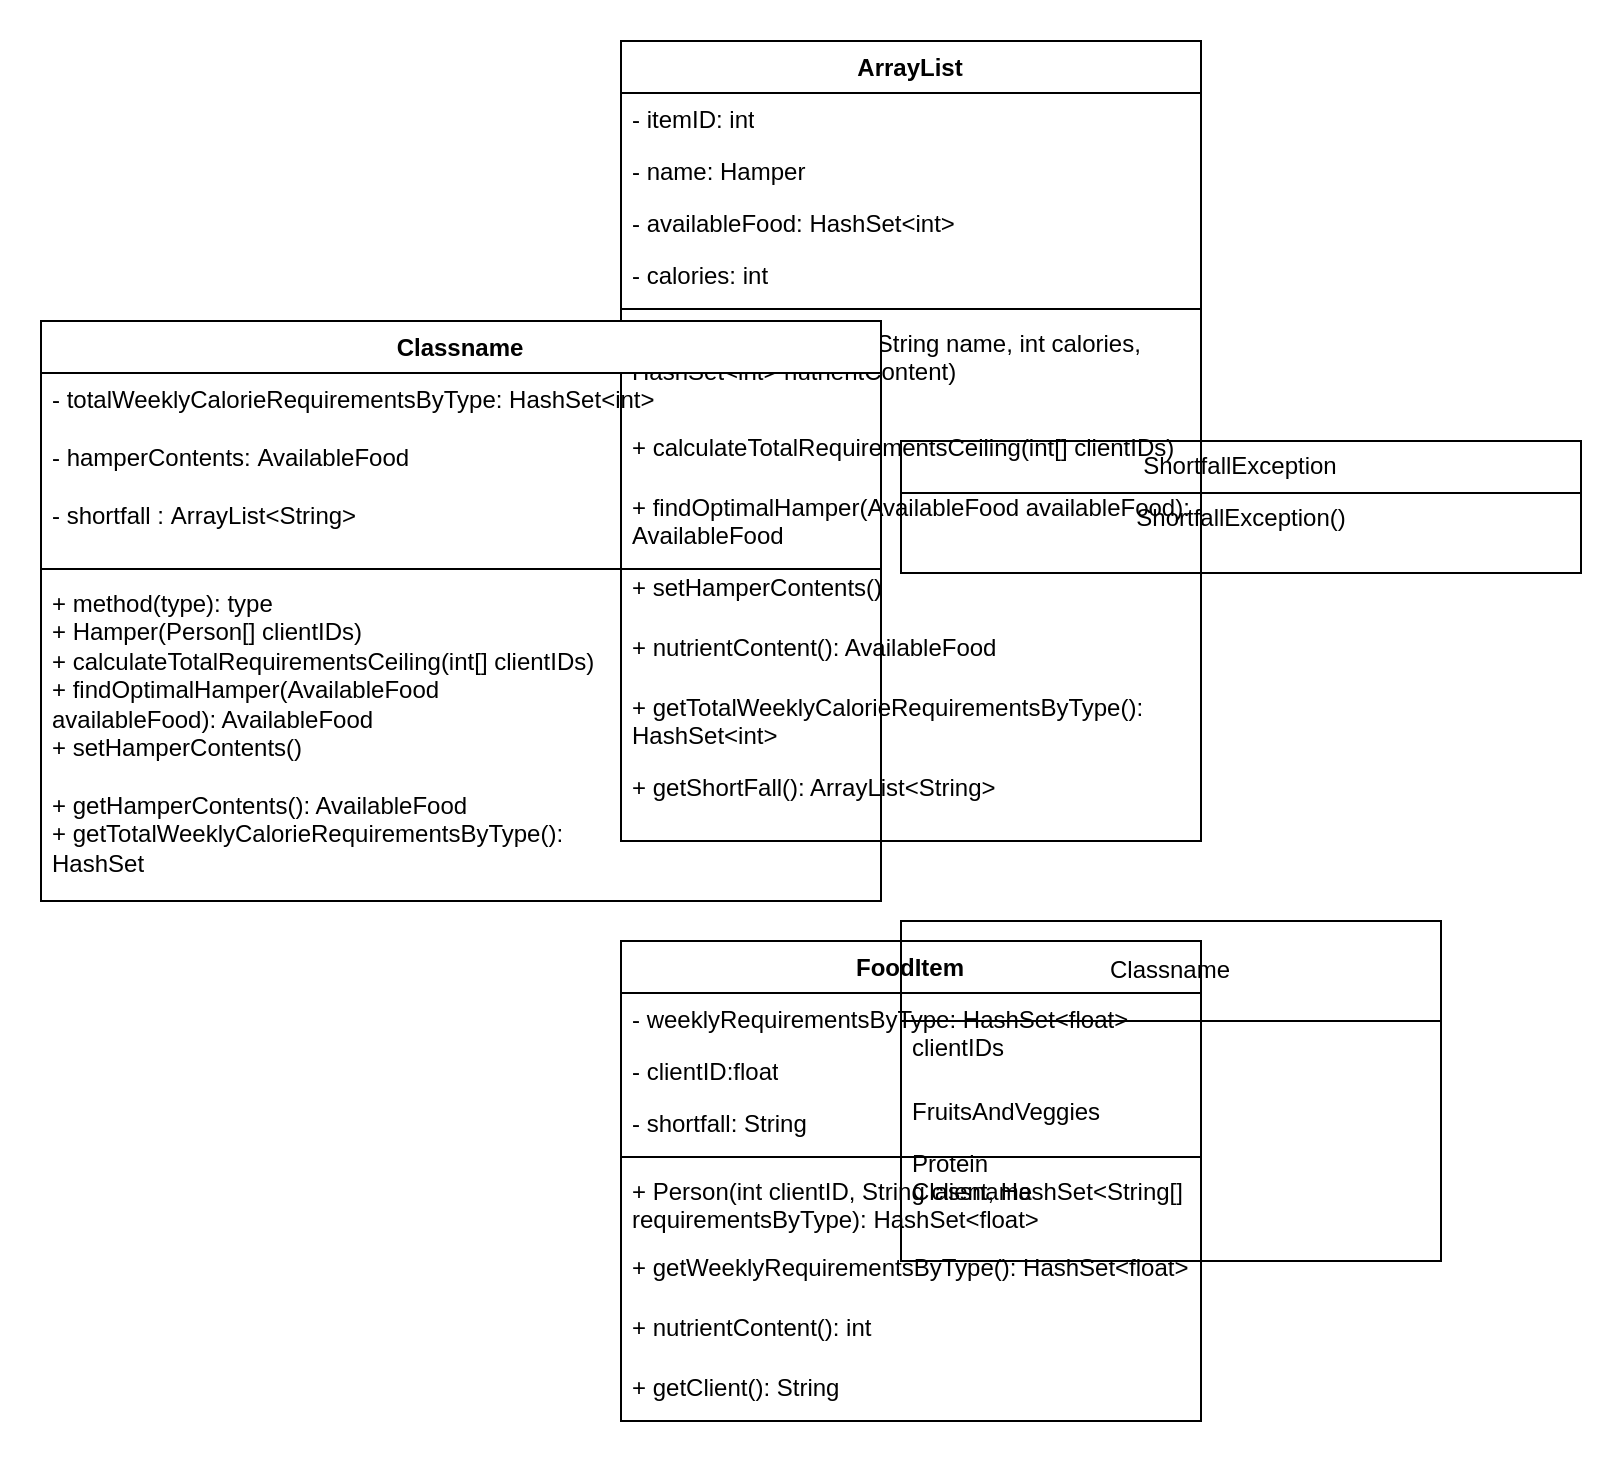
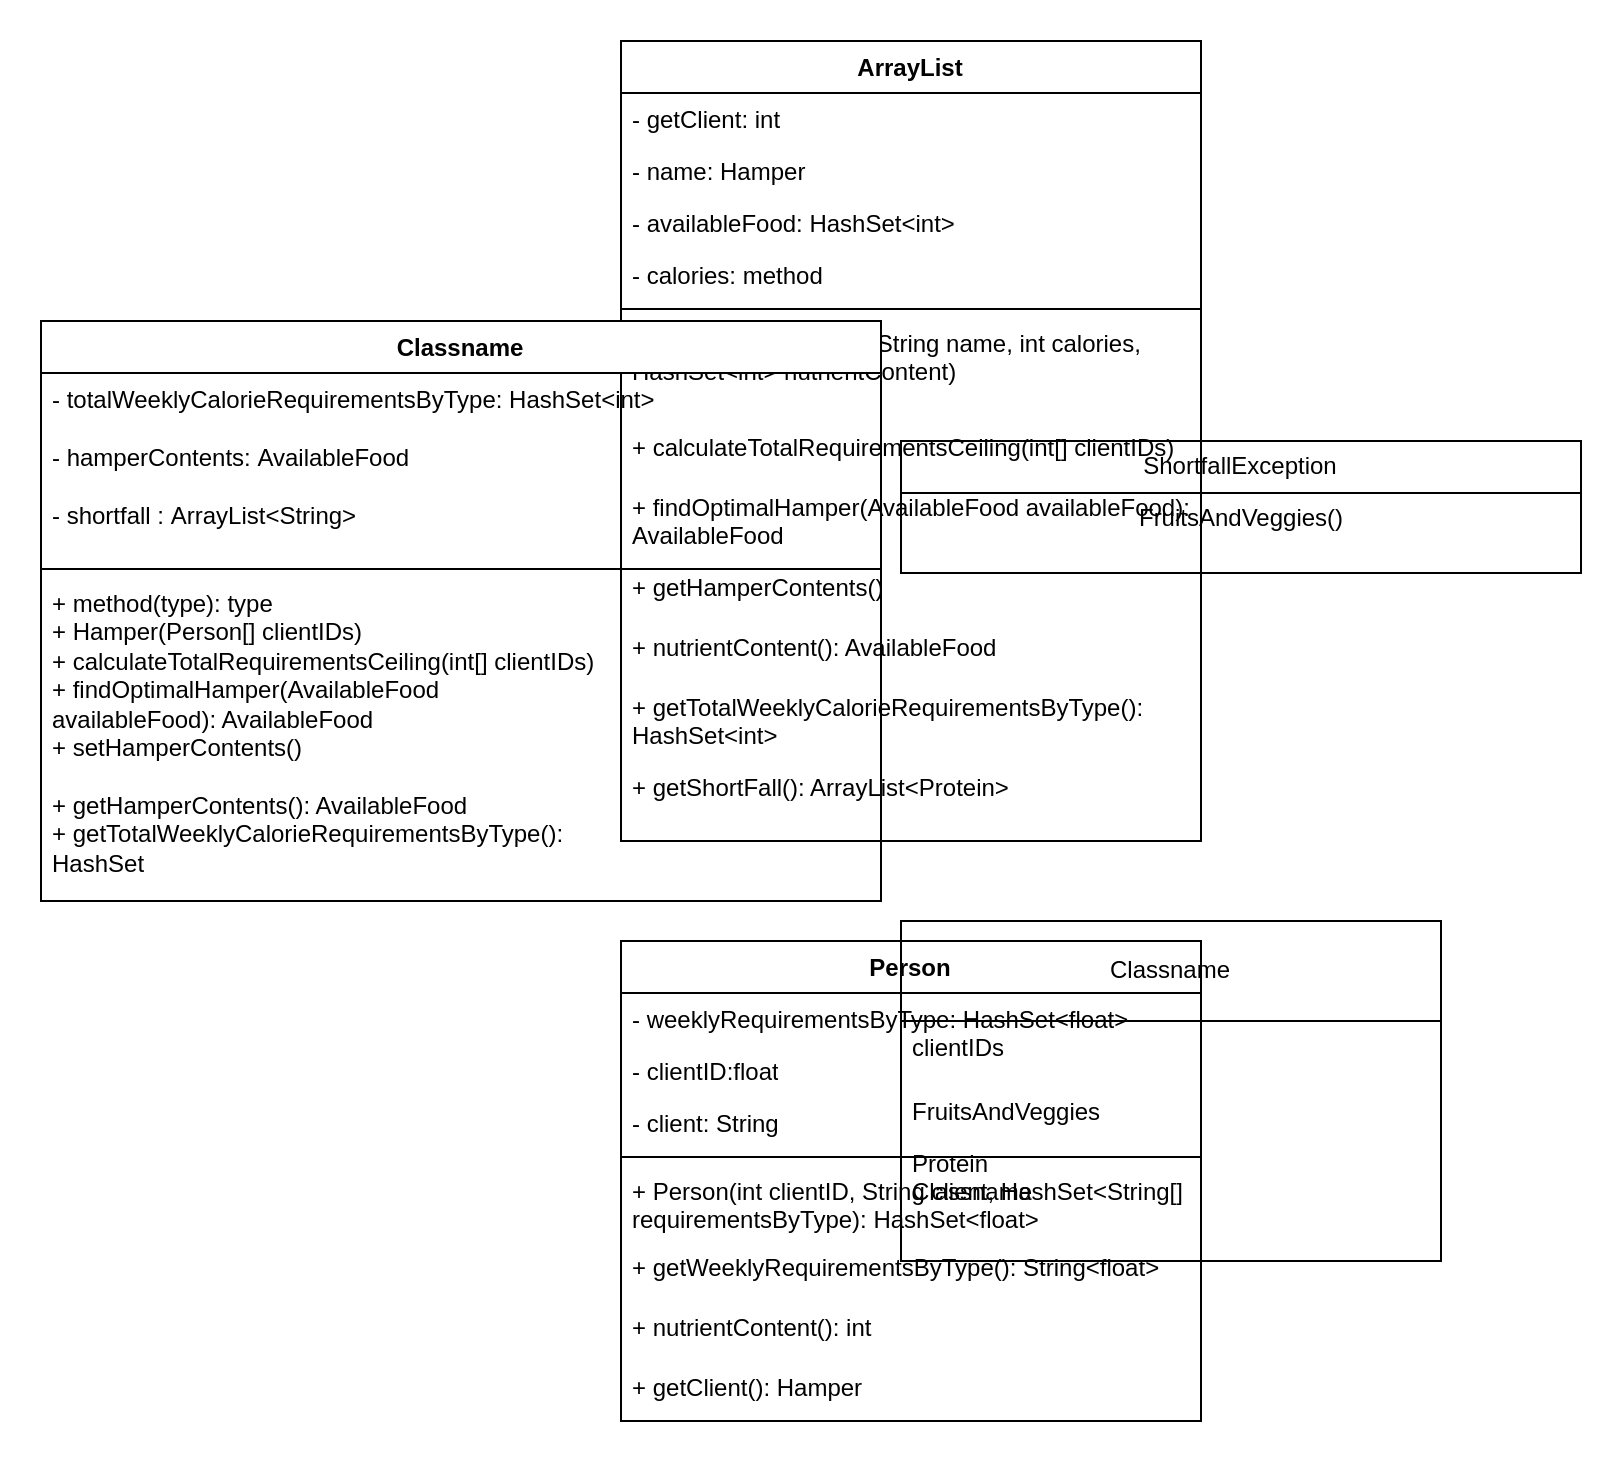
  <mxCell id="0" />
  <mxCell id="1" parent="0" />
  <mxCell id="2" value="ArrayList" style="swimlane;fontStyle=1;align=center;verticalAlign=top;childLayout=stackLayout;horizontal=1;startSize=26;horizontalStack=0;resizeParent=1;resizeParentMax=0;resizeLast=0;collapsible=1;marginBottom=0;whiteSpace=wrap;html=1;" vertex="1" parent="1"><mxGeometry x="310" y="20" width="290" height="400" as="geometry" /></mxCell>
- <mxCell id="3" value="- itemID: int" style="text;strokeColor=none;fillColor=none;align=left;verticalAlign=top;spacingLeft=4;spacingRight=4;overflow=hidden;rotatable=0;points=[[0,0.5],[1,0.5]];portConstraint=eastwest;whiteSpace=wrap;html=1;" vertex="1" parent="2"><mxGeometry y="26" width="290" height="26" as="geometry" /></mxCell>
+ <mxCell id="3" value="- getClient: int" style="text;strokeColor=none;fillColor=none;align=left;verticalAlign=top;spacingLeft=4;spacingRight=4;overflow=hidden;rotatable=0;points=[[0,0.5],[1,0.5]];portConstraint=eastwest;whiteSpace=wrap;html=1;" vertex="1" parent="2"><mxGeometry y="26" width="290" height="26" as="geometry" /></mxCell>
  <mxCell id="4" value="- name: Hamper" style="text;strokeColor=none;fillColor=none;align=left;verticalAlign=top;spacingLeft=4;spacingRight=4;overflow=hidden;rotatable=0;points=[[0,0.5],[1,0.5]];portConstraint=eastwest;whiteSpace=wrap;html=1;" vertex="1" parent="2"><mxGeometry y="52" width="290" height="26" as="geometry" /></mxCell>
  <mxCell id="5" value="- availableFood: HashSet&amp;lt;int&amp;gt;" style="text;strokeColor=none;fillColor=none;align=left;verticalAlign=top;spacingLeft=4;spacingRight=4;overflow=hidden;rotatable=0;points=[[0,0.5],[1,0.5]];portConstraint=eastwest;whiteSpace=wrap;html=1;" vertex="1" parent="2"><mxGeometry y="78" width="290" height="26" as="geometry" /></mxCell>
- <mxCell id="6" value="- calories: int" style="text;strokeColor=none;fillColor=none;align=left;verticalAlign=top;spacingLeft=4;spacingRight=4;overflow=hidden;rotatable=0;points=[[0,0.5],[1,0.5]];portConstraint=eastwest;whiteSpace=wrap;html=1;" vertex="1" parent="2"><mxGeometry y="104" width="290" height="26" as="geometry" /></mxCell>
+ <mxCell id="6" value="- calories: method" style="text;strokeColor=none;fillColor=none;align=left;verticalAlign=top;spacingLeft=4;spacingRight=4;overflow=hidden;rotatable=0;points=[[0,0.5],[1,0.5]];portConstraint=eastwest;whiteSpace=wrap;html=1;" vertex="1" parent="2"><mxGeometry y="104" width="290" height="26" as="geometry" /></mxCell>
  <mxCell id="7" value="" style="line;strokeWidth=1;fillColor=none;align=left;verticalAlign=middle;spacingTop=-1;spacingLeft=3;spacingRight=3;rotatable=0;labelPosition=right;points=[];portConstraint=eastwest;strokeColor=inherit;" vertex="1" parent="2"><mxGeometry y="130" width="290" height="8" as="geometry" /></mxCell>
  <mxCell id="8" value="+ FoodItem(int itemID, String name, int calories, HashSet&amp;lt;int&amp;gt; nutrientContent)" style="text;strokeColor=none;fillColor=none;align=left;verticalAlign=top;spacingLeft=4;spacingRight=4;overflow=hidden;rotatable=0;points=[[0,0.5],[1,0.5]];portConstraint=eastwest;whiteSpace=wrap;html=1;" vertex="1" parent="2"><mxGeometry y="138" width="290" height="52" as="geometry" /></mxCell>
  <mxCell id="9" value="+ calculateTotalRequirementsCeiling(int[] clientIDs)" style="text;strokeColor=none;fillColor=none;align=left;verticalAlign=top;spacingLeft=4;spacingRight=4;overflow=hidden;rotatable=0;points=[[0,0.5],[1,0.5]];portConstraint=eastwest;whiteSpace=wrap;html=1;" vertex="1" parent="2"><mxGeometry y="190" width="290" height="30" as="geometry" /></mxCell>
  <mxCell id="10" value="+ findOptimalHamper(AvailableFood availableFood): AvailableFood" style="text;strokeColor=none;fillColor=none;align=left;verticalAlign=top;spacingLeft=4;spacingRight=4;overflow=hidden;rotatable=0;points=[[0,0.5],[1,0.5]];portConstraint=eastwest;whiteSpace=wrap;html=1;" vertex="1" parent="2"><mxGeometry y="220" width="290" height="40" as="geometry" /></mxCell>
- <mxCell id="11" value="+ setHamperContents()" style="text;strokeColor=none;fillColor=none;align=left;verticalAlign=top;spacingLeft=4;spacingRight=4;overflow=hidden;rotatable=0;points=[[0,0.5],[1,0.5]];portConstraint=eastwest;whiteSpace=wrap;html=1;" vertex="1" parent="2"><mxGeometry y="260" width="290" height="30" as="geometry" /></mxCell>
+ <mxCell id="11" value="+ getHamperContents()" style="text;strokeColor=none;fillColor=none;align=left;verticalAlign=top;spacingLeft=4;spacingRight=4;overflow=hidden;rotatable=0;points=[[0,0.5],[1,0.5]];portConstraint=eastwest;whiteSpace=wrap;html=1;" vertex="1" parent="2"><mxGeometry y="260" width="290" height="30" as="geometry" /></mxCell>
  <mxCell id="12" value="+ nutrientContent(): AvailableFood" style="text;strokeColor=none;fillColor=none;align=left;verticalAlign=top;spacingLeft=4;spacingRight=4;overflow=hidden;rotatable=0;points=[[0,0.5],[1,0.5]];portConstraint=eastwest;whiteSpace=wrap;html=1;" vertex="1" parent="2"><mxGeometry y="290" width="290" height="30" as="geometry" /></mxCell>
  <mxCell id="13" value="+ getTotalWeeklyCalorieRequirementsByType(): HashSet&amp;lt;int&amp;gt;" style="text;strokeColor=none;fillColor=none;align=left;verticalAlign=top;spacingLeft=4;spacingRight=4;overflow=hidden;rotatable=0;points=[[0,0.5],[1,0.5]];portConstraint=eastwest;whiteSpace=wrap;html=1;" vertex="1" parent="2"><mxGeometry y="320" width="290" height="40" as="geometry" /></mxCell>
- <mxCell id="14" value="+ getShortFall(): ArrayList&amp;lt;String&amp;gt;" style="text;strokeColor=none;fillColor=none;align=left;verticalAlign=top;spacingLeft=4;spacingRight=4;overflow=hidden;rotatable=0;points=[[0,0.5],[1,0.5]];portConstraint=eastwest;whiteSpace=wrap;html=1;" vertex="1" parent="2"><mxGeometry y="360" width="290" height="40" as="geometry" /></mxCell>
+ <mxCell id="14" value="+ getShortFall(): ArrayList&amp;lt;Protein&amp;gt;" style="text;strokeColor=none;fillColor=none;align=left;verticalAlign=top;spacingLeft=4;spacingRight=4;overflow=hidden;rotatable=0;points=[[0,0.5],[1,0.5]];portConstraint=eastwest;whiteSpace=wrap;html=1;" vertex="1" parent="2"><mxGeometry y="360" width="290" height="40" as="geometry" /></mxCell>
  <mxCell id="15" value="ShortfallException" style="swimlane;fontStyle=0;childLayout=stackLayout;horizontal=1;startSize=26;fillColor=none;horizontalStack=0;resizeParent=1;resizeParentMax=0;resizeLast=0;collapsible=1;marginBottom=0;whiteSpace=wrap;html=1;" vertex="1" parent="1"><mxGeometry x="450" y="220" width="340" height="66" as="geometry" /></mxCell>
- <mxCell id="16" value="ShortfallException()&lt;br/&gt;&lt;br/&gt;" style="text;html=1;align=center;verticalAlign=middle;resizable=0;points=[];autosize=1;strokeColor=none;fillColor=none;" vertex="1" parent="15"><mxGeometry y="26" width="340" height="40" as="geometry" /></mxCell>
- <mxCell id="17" value="FoodItem" style="swimlane;fontStyle=1;align=center;verticalAlign=top;childLayout=stackLayout;horizontal=1;startSize=26;horizontalStack=0;resizeParent=1;resizeParentMax=0;resizeLast=0;collapsible=1;marginBottom=0;whiteSpace=wrap;html=1;" vertex="1" parent="1"><mxGeometry x="310" y="470" width="290" height="240" as="geometry" /></mxCell>
+ <mxCell id="16" value="FruitsAndVeggies()&lt;br/&gt;&lt;br/&gt;" style="text;html=1;align=center;verticalAlign=middle;resizable=0;points=[];autosize=1;strokeColor=none;fillColor=none;" vertex="1" parent="15"><mxGeometry y="26" width="340" height="40" as="geometry" /></mxCell>
+ <mxCell id="17" value="Person" style="swimlane;fontStyle=1;align=center;verticalAlign=top;childLayout=stackLayout;horizontal=1;startSize=26;horizontalStack=0;resizeParent=1;resizeParentMax=0;resizeLast=0;collapsible=1;marginBottom=0;whiteSpace=wrap;html=1;" vertex="1" parent="1"><mxGeometry x="310" y="470" width="290" height="240" as="geometry" /></mxCell>
  <mxCell id="18" value="- weeklyRequirementsByType: HashSet&amp;lt;float&amp;gt;" style="text;strokeColor=none;fillColor=none;align=left;verticalAlign=top;spacingLeft=4;spacingRight=4;overflow=hidden;rotatable=0;points=[[0,0.5],[1,0.5]];portConstraint=eastwest;whiteSpace=wrap;html=1;" vertex="1" parent="17"><mxGeometry y="26" width="290" height="26" as="geometry" /></mxCell>
  <mxCell id="19" value="- clientID:float" style="text;strokeColor=none;fillColor=none;align=left;verticalAlign=top;spacingLeft=4;spacingRight=4;overflow=hidden;rotatable=0;points=[[0,0.5],[1,0.5]];portConstraint=eastwest;whiteSpace=wrap;html=1;" vertex="1" parent="17"><mxGeometry y="52" width="290" height="26" as="geometry" /></mxCell>
- <mxCell id="20" value="- shortfall: String" style="text;strokeColor=none;fillColor=none;align=left;verticalAlign=top;spacingLeft=4;spacingRight=4;overflow=hidden;rotatable=0;points=[[0,0.5],[1,0.5]];portConstraint=eastwest;whiteSpace=wrap;html=1;" vertex="1" parent="17"><mxGeometry y="78" width="290" height="26" as="geometry" /></mxCell>
+ <mxCell id="20" value="- client: String" style="text;strokeColor=none;fillColor=none;align=left;verticalAlign=top;spacingLeft=4;spacingRight=4;overflow=hidden;rotatable=0;points=[[0,0.5],[1,0.5]];portConstraint=eastwest;whiteSpace=wrap;html=1;" vertex="1" parent="17"><mxGeometry y="78" width="290" height="26" as="geometry" /></mxCell>
  <mxCell id="21" value="" style="line;strokeWidth=1;fillColor=none;align=left;verticalAlign=middle;spacingTop=-1;spacingLeft=3;spacingRight=3;rotatable=0;labelPosition=right;points=[];portConstraint=eastwest;strokeColor=inherit;" vertex="1" parent="17"><mxGeometry y="104" width="290" height="8" as="geometry" /></mxCell>
  <mxCell id="22" value="+ Person(int clientID, String client, HashSet&amp;lt;String[] requirementsByType): HashSet&amp;lt;float&amp;gt;" style="text;strokeColor=none;fillColor=none;align=left;verticalAlign=top;spacingLeft=4;spacingRight=4;overflow=hidden;rotatable=0;points=[[0,0.5],[1,0.5]];portConstraint=eastwest;whiteSpace=wrap;html=1;" vertex="1" parent="17"><mxGeometry y="112" width="290" height="38" as="geometry" /></mxCell>
- <mxCell id="23" value="+ getWeeklyRequirementsByType(): HashSet&amp;lt;float&amp;gt;" style="text;strokeColor=none;fillColor=none;align=left;verticalAlign=top;spacingLeft=4;spacingRight=4;overflow=hidden;rotatable=0;points=[[0,0.5],[1,0.5]];portConstraint=eastwest;whiteSpace=wrap;html=1;" vertex="1" parent="17"><mxGeometry y="150" width="290" height="30" as="geometry" /></mxCell>
+ <mxCell id="23" value="+ getWeeklyRequirementsByType(): String&amp;lt;float&amp;gt;" style="text;strokeColor=none;fillColor=none;align=left;verticalAlign=top;spacingLeft=4;spacingRight=4;overflow=hidden;rotatable=0;points=[[0,0.5],[1,0.5]];portConstraint=eastwest;whiteSpace=wrap;html=1;" vertex="1" parent="17"><mxGeometry y="150" width="290" height="30" as="geometry" /></mxCell>
  <mxCell id="24" value="+ nutrientContent(): int" style="text;strokeColor=none;fillColor=none;align=left;verticalAlign=top;spacingLeft=4;spacingRight=4;overflow=hidden;rotatable=0;points=[[0,0.5],[1,0.5]];portConstraint=eastwest;whiteSpace=wrap;html=1;" vertex="1" parent="17"><mxGeometry y="180" width="290" height="30" as="geometry" /></mxCell>
- <mxCell id="25" value="+ getClient(): String" style="text;strokeColor=none;fillColor=none;align=left;verticalAlign=top;spacingLeft=4;spacingRight=4;overflow=hidden;rotatable=0;points=[[0,0.5],[1,0.5]];portConstraint=eastwest;whiteSpace=wrap;html=1;" vertex="1" parent="17"><mxGeometry y="210" width="290" height="30" as="geometry" /></mxCell>
+ <mxCell id="25" value="+ getClient(): Hamper" style="text;strokeColor=none;fillColor=none;align=left;verticalAlign=top;spacingLeft=4;spacingRight=4;overflow=hidden;rotatable=0;points=[[0,0.5],[1,0.5]];portConstraint=eastwest;whiteSpace=wrap;html=1;" vertex="1" parent="17"><mxGeometry y="210" width="290" height="30" as="geometry" /></mxCell>
  <mxCell id="26" value="Classname" style="swimlane;fontStyle=1;align=center;verticalAlign=top;childLayout=stackLayout;horizontal=1;startSize=26;horizontalStack=0;resizeParent=1;resizeParentMax=0;resizeLast=0;collapsible=1;marginBottom=0;whiteSpace=wrap;html=1;" vertex="1" parent="1"><mxGeometry x="20" y="160" width="420" height="290" as="geometry" /></mxCell>
  <mxCell id="27" value="- totalWeeklyCalorieRequirementsByType:&amp;nbsp;HashSet&amp;lt;int&amp;gt;&lt;br&gt;&lt;br&gt;- hamperContents:&amp;nbsp;AvailableFood&lt;br&gt;&lt;br&gt;-&amp;nbsp;shortfall :&amp;nbsp;ArrayList&amp;lt;String&amp;gt;&lt;br&gt;&lt;br&gt;" style="text;strokeColor=none;fillColor=none;align=left;verticalAlign=top;spacingLeft=4;spacingRight=4;overflow=hidden;rotatable=0;points=[[0,0.5],[1,0.5]];portConstraint=eastwest;whiteSpace=wrap;html=1;" vertex="1" parent="26"><mxGeometry y="26" width="420" height="94" as="geometry" /></mxCell>
  <mxCell id="28" value="" style="line;strokeWidth=1;fillColor=none;align=left;verticalAlign=middle;spacingTop=-1;spacingLeft=3;spacingRight=3;rotatable=0;labelPosition=right;points=[];portConstraint=eastwest;strokeColor=inherit;" vertex="1" parent="26"><mxGeometry y="120" width="420" height="8" as="geometry" /></mxCell>
  <mxCell id="29" value="+ method(type): type&lt;br&gt;+ Hamper(Person[] clientIDs)&lt;br&gt;+&amp;nbsp;calculateTotalRequirementsCeiling(int[] clientIDs)&lt;br&gt;+ findOptimalHamper(AvailableFood&lt;br/&gt; availableFood): AvailableFood&amp;nbsp; &lt;br&gt;+ setHamperContents()&lt;br/&gt;&lt;br&gt;+ getHamperContents(): AvailableFood &lt;br&gt;+ getTotalWeeklyCalorieRequirementsByType():&lt;br/&gt; HashSet&lt;br/&gt;&lt;br&gt;+ getShortFall(): ArrayList" style="text;strokeColor=none;fillColor=none;align=left;verticalAlign=top;spacingLeft=4;spacingRight=4;overflow=hidden;rotatable=0;points=[[0,0.5],[1,0.5]];portConstraint=eastwest;whiteSpace=wrap;html=1;" vertex="1" parent="26"><mxGeometry y="128" width="420" height="162" as="geometry" /></mxCell>
  <mxCell id="30" value="Classname" style="swimlane;fontStyle=0;childLayout=stackLayout;horizontal=1;startSize=50;fillColor=none;horizontalStack=0;resizeParent=1;resizeParentMax=0;resizeLast=0;collapsible=1;marginBottom=0;whiteSpace=wrap;html=1;" vertex="1" parent="1"><mxGeometry x="450" y="460" width="270" height="170" as="geometry" /></mxCell>
  <mxCell id="31" value="clientIDs" style="text;strokeColor=none;fillColor=none;align=left;verticalAlign=top;spacingLeft=4;spacingRight=4;overflow=hidden;rotatable=0;points=[[0,0.5],[1,0.5]];portConstraint=eastwest;whiteSpace=wrap;html=1;" vertex="1" parent="30"><mxGeometry y="50" width="270" height="32" as="geometry" /></mxCell>
  <mxCell id="32" value="FruitsAndVeggies" style="text;strokeColor=none;fillColor=none;align=left;verticalAlign=top;spacingLeft=4;spacingRight=4;overflow=hidden;rotatable=0;points=[[0,0.5],[1,0.5]];portConstraint=eastwest;whiteSpace=wrap;html=1;" vertex="1" parent="30"><mxGeometry y="82" width="270" height="26" as="geometry" /></mxCell>
  <mxCell id="33" value="Protein&lt;br&gt;Classname" style="text;strokeColor=none;fillColor=none;align=left;verticalAlign=top;spacingLeft=4;spacingRight=4;overflow=hidden;rotatable=0;points=[[0,0.5],[1,0.5]];portConstraint=eastwest;whiteSpace=wrap;html=1;" vertex="1" parent="30"><mxGeometry y="108" width="270" height="62" as="geometry" /></mxCell>
